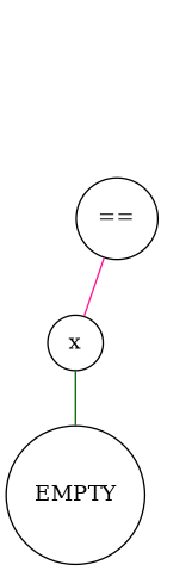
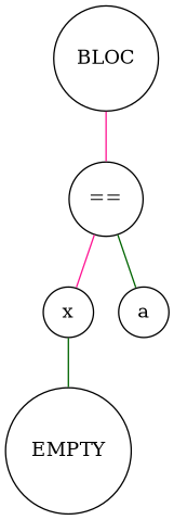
  digraph {
    node [shape=circle]
    edge [arrowsize=0 color=deeppink]
+   n1 [label=BLOC]
    n2 [label="=="]
    n3 [label=x]
+   n4 [label=a]
    n5 [label=EMPTY]
+   n1 -> n2
    n2 -> n3
+   n2 -> n4 [color=darkgreen]
    n3 -> n5 [color=darkgreen]
  }
